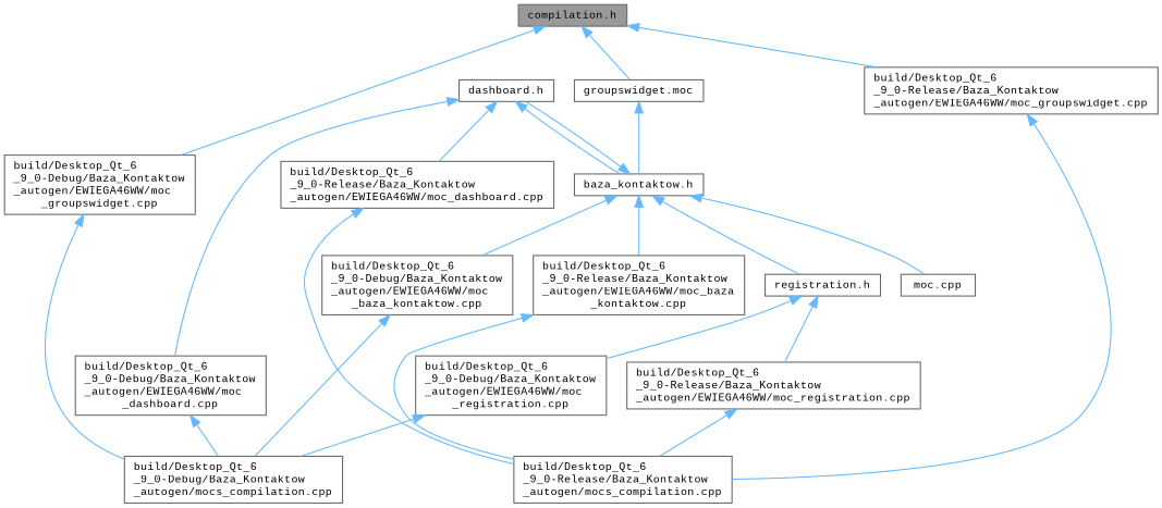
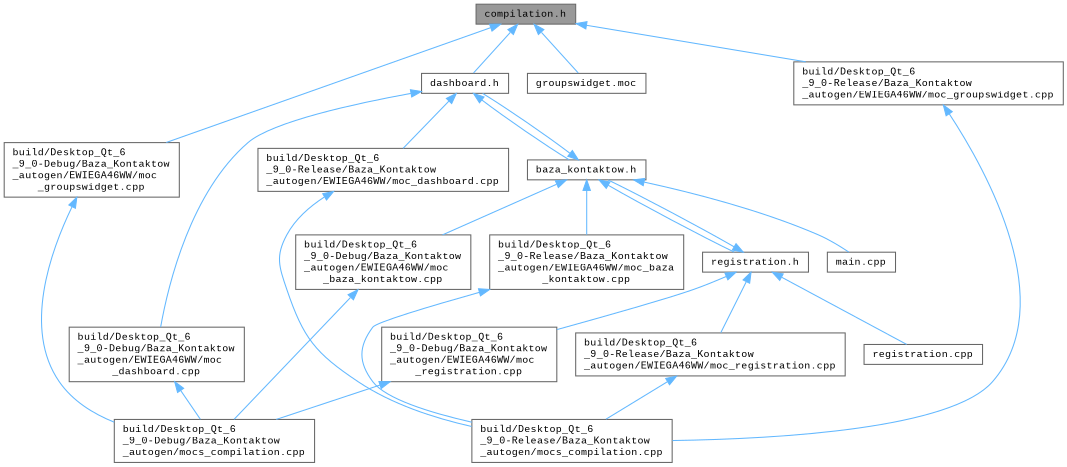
  digraph {
    fontname="Liberation Mono"
    node [color=grey40 fillcolor=white fontname="Liberation Mono" fontsize=10 shape=box style=filled]
    edge [color=steelblue1 dir=back fontname="Liberation Mono" fontsize=10 labelfontname=Helvetica labelfontsize=10 style=solid]
    n1 [color=gray40 fillcolor=grey60 fontcolor=black height=0.2 label="compilation.h" width=0.4]
    n2 [height=0.2 label="build/Desktop_Qt_6\l_9_0-Debug/Baza_Kontaktow\l_autogen/EWIEGA46WW/moc\l_groupswidget.cpp" width=0.4]
    n3 [height=0.2 label="build/Desktop_Qt_6\l_9_0-Release/Baza_Kontaktow\l_autogen/EWIEGA46WW/moc_groupswidget.cpp" width=0.4]
    n4 [height=0.2 label="dashboard.h" width=0.4]
    n5 [height=0.2 label="groupswidget.moc" width=0.4]
    n6 [height=0.2 label="build/Desktop_Qt_6\l_9_0-Debug/Baza_Kontaktow\l_autogen/mocs_compilation.cpp" width=0.4]
    n7 [height=0.2 label="build/Desktop_Qt_6\l_9_0-Release/Baza_Kontaktow\l_autogen/mocs_compilation.cpp" width=0.4]
    n8 [height=0.2 label="baza_kontaktow.h" width=0.4]
    n9 [height=0.2 label="build/Desktop_Qt_6\l_9_0-Debug/Baza_Kontaktow\l_autogen/EWIEGA46WW/moc\l_dashboard.cpp" width=0.4]
    n10 [height=0.2 label="build/Desktop_Qt_6\l_9_0-Release/Baza_Kontaktow\l_autogen/EWIEGA46WW/moc_dashboard.cpp" width=0.4]
    n11 [height=0.2 label="build/Desktop_Qt_6\l_9_0-Debug/Baza_Kontaktow\l_autogen/EWIEGA46WW/moc\l_baza_kontaktow.cpp" width=0.4]
    n12 [height=0.2 label="build/Desktop_Qt_6\l_9_0-Release/Baza_Kontaktow\l_autogen/EWIEGA46WW/moc_baza\l_kontaktow.cpp" width=0.4]
-   n13 [height=0.2 label="moc.cpp" width=0.4]
+   n13 [height=0.2 label="main.cpp" width=0.4]
    n14 [height=0.2 label="registration.h" width=0.4]
    n15 [height=0.2 label="build/Desktop_Qt_6\l_9_0-Debug/Baza_Kontaktow\l_autogen/EWIEGA46WW/moc\l_registration.cpp" width=0.4]
    n16 [height=0.2 label="build/Desktop_Qt_6\l_9_0-Release/Baza_Kontaktow\l_autogen/EWIEGA46WW/moc_registration.cpp" width=0.4]
+   n17 [height=0.2 label="registration.cpp" width=0.4]
    n1 -> n2
    n1 -> n3
+   n1 -> n4
    n1 -> n5
    n2 -> n6
    n3 -> n7
    n4 -> n8
    n4 -> n9
    n4 -> n10
    n8 -> n4
    n8 -> n11
    n8 -> n12
    n8 -> n13
    n8 -> n14
    n9 -> n6
    n10 -> n7
    n11 -> n6
    n12 -> n7
-   n5 -> n8
+   n14 -> n8
    n14 -> n15
    n14 -> n16
+   n14 -> n17
    n15 -> n6
    n16 -> n7
  }
